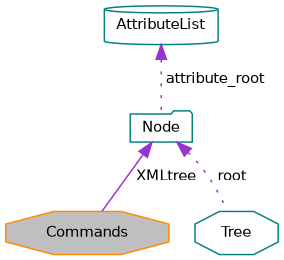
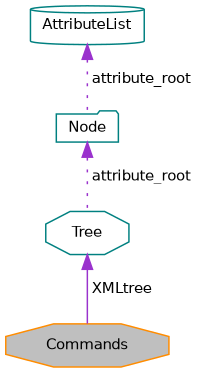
  digraph {
    node [color=teal fillcolor=white fontname=Helvetica fontsize=10 shape=octagon style=filled]
    edge [color=darkorchid3 dir=back fontname=Helvetica fontsize=10 labelfontname=Helvetica labelfontsize=10 style=dotted]
    n1 [color=darkorange fillcolor=grey75 fontcolor=black height=0.2 label=Commands width=0.4]
    n2 [height=0.2 label=Tree width=0.4]
    n3 [height=0.2 label="Node" shape=folder width=0.4]
    n4 [height=0.2 label=AttributeList shape=cylinder width=0.4]
-   n3 -> n1 [label=" XMLtree" style=solid]
-   n3 -> n2 [label=" root"]
+   n2 -> n1 [label=" XMLtree" style=solid]
+   n3 -> n2 [label=" attribute_root"]
    n4 -> n3 [label=" attribute_root"]
  }
